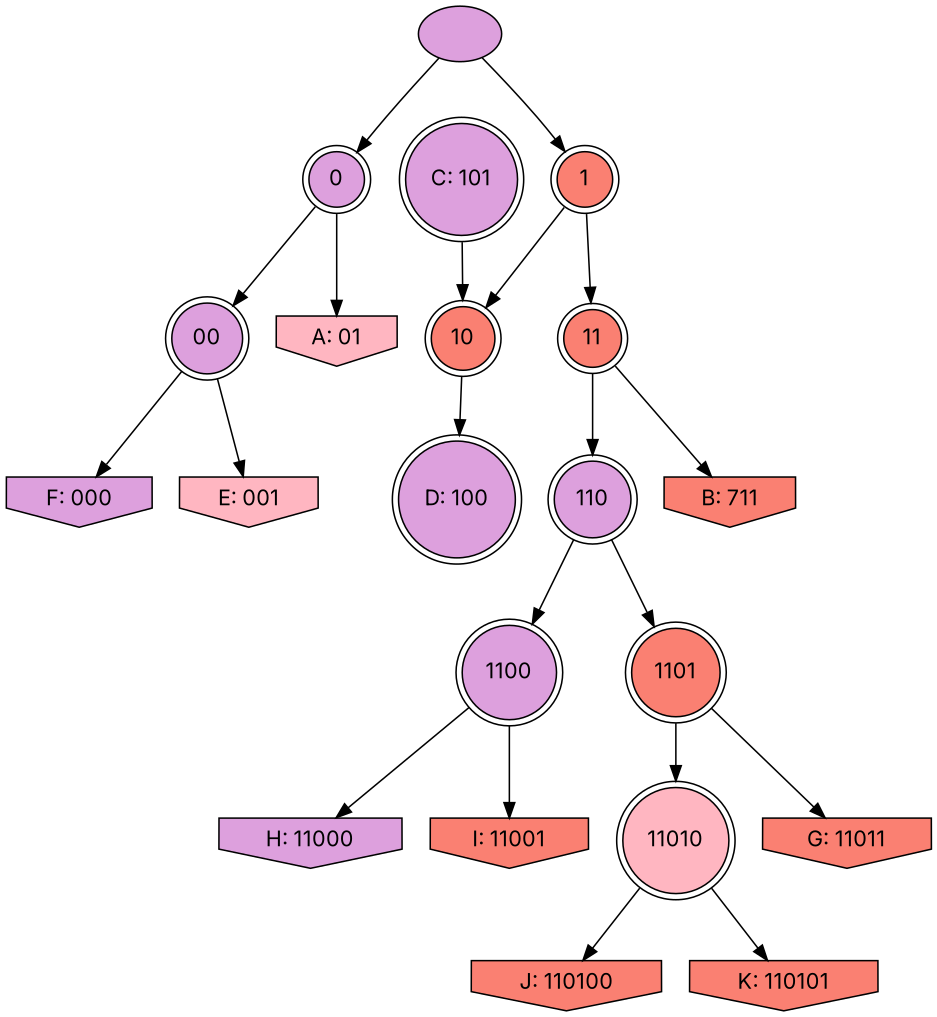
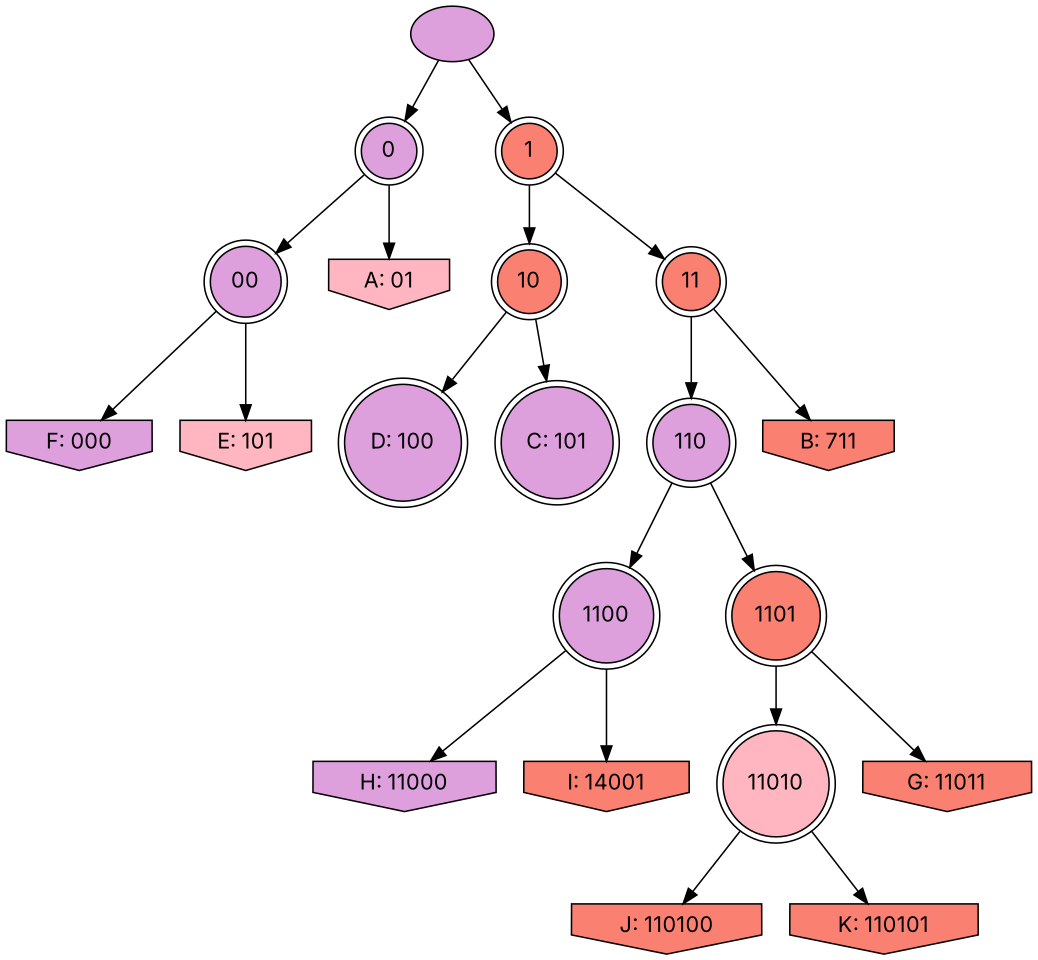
  digraph {
    fontname=Inter
    node [fillcolor=plum fontname=Inter shape=doublecircle style=filled color=black]
    edge [fontname=Inter]
    n1 [label=0 color=""]
    n2 [label=00 color=""]
    n3 [fillcolor=lightpink label="A: 01" shape=invhouse]
    n4 [label="F: 000" shape=invhouse]
-   n5 [fillcolor=lightpink label="E: 001" shape=invhouse]
+   n5 [fillcolor=lightpink label="E: 101" shape=invhouse]
    "" [shape="" color=""]
    n7 [fillcolor=salmon label=1 color=""]
    n8 [fillcolor=salmon label=10 color=""]
    n9 [fillcolor=salmon label=11 color=""]
    n10 [label="D: 100"]
    n11 [label="C: 101"]
    n12 [label=110 color=""]
    n13 [fillcolor=salmon label="B: 711" shape=invhouse]
    n14 [label=1100 color=""]
    n15 [fillcolor=salmon label=1101 color=""]
    n16 [label="H: 11000" shape=invhouse]
-   n17 [fillcolor=salmon label="I: 11001" shape=invhouse]
+   n17 [fillcolor=salmon label="I: 14001" shape=invhouse]
    n18 [fillcolor=lightpink label=11010 color=""]
    n19 [fillcolor=salmon label="G: 11011" shape=invhouse]
    n20 [fillcolor=salmon label="J: 110100" shape=invhouse]
    n21 [fillcolor=salmon label="K: 110101" shape=invhouse]
    n1 -> n2
    n1 -> n3
    n2 -> n4
    n2 -> n5
    "" -> n1
    "" -> n7
    n7 -> n8
    n7 -> n9
    n8 -> n10
-   n11 -> n8
+   n8 -> n11
    n9 -> n12
    n9 -> n13
    n12 -> n14
    n12 -> n15
    n14 -> n16
    n14 -> n17
    n15 -> n18
    n15 -> n19
    n18 -> n20
    n18 -> n21
  }
